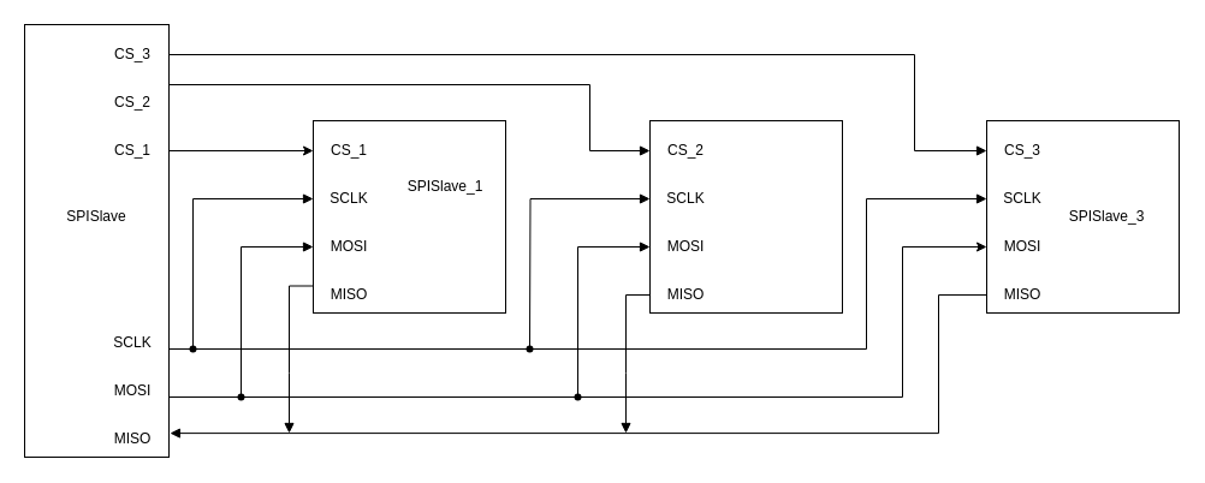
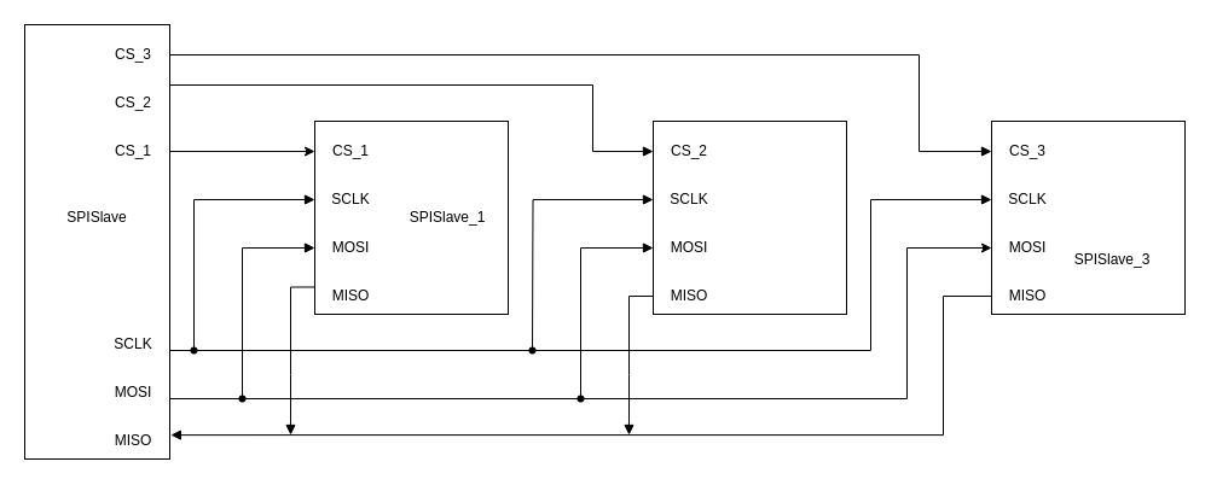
  <mxCell id="0" />
  <mxCell id="1" parent="0" />
  <mxCell id="2" value="" style="rounded=0;whiteSpace=wrap;html=1;" vertex="1" parent="1"><mxGeometry x="20" y="20" width="120" height="360" as="geometry" /></mxCell>
  <mxCell id="3" value="MISO" style="text;html=1;strokeColor=none;fillColor=none;align=center;verticalAlign=middle;whiteSpace=wrap;rounded=0;" vertex="1" parent="1"><mxGeometry x="80" y="350" width="60" height="30" as="geometry" /></mxCell>
  <mxCell id="4" style="edgeStyle=orthogonalEdgeStyle;rounded=0;orthogonalLoop=1;jettySize=auto;html=1;exitX=1;exitY=0.5;exitDx=0;exitDy=0;entryX=0;entryY=0.5;entryDx=0;entryDy=0;" edge="1" parent="1" source="5" target="30"><mxGeometry relative="1" as="geometry"><Array as="points"><mxPoint x="140" y="330" /><mxPoint x="750" y="330" /><mxPoint x="750" y="205" /></Array></mxGeometry></mxCell>
  <mxCell id="5" value="MOSI" style="text;html=1;strokeColor=none;fillColor=none;align=center;verticalAlign=middle;whiteSpace=wrap;rounded=0;" vertex="1" parent="1"><mxGeometry x="80" y="310" width="60" height="30" as="geometry" /></mxCell>
  <mxCell id="6" style="edgeStyle=orthogonalEdgeStyle;rounded=0;orthogonalLoop=1;jettySize=auto;html=1;exitDx=0;exitDy=0;entryX=0;entryY=0.5;entryDx=0;entryDy=0;endArrow=block;endFill=1;exitX=1;exitY=0.75;" edge="1" parent="1" source="7" target="31"><mxGeometry relative="1" as="geometry"><Array as="points"><mxPoint x="140" y="290" /><mxPoint x="720" y="290" /><mxPoint x="720" y="165" /></Array></mxGeometry></mxCell>
  <mxCell id="7" value="SCLK" style="text;html=1;strokeColor=none;fillColor=none;align=center;verticalAlign=middle;whiteSpace=wrap;rounded=0;" vertex="1" parent="1"><mxGeometry x="80" y="270" width="60" height="30" as="geometry" /></mxCell>
  <mxCell id="8" style="edgeStyle=orthogonalEdgeStyle;rounded=0;orthogonalLoop=1;jettySize=auto;html=1;exitX=1;exitY=0.5;exitDx=0;exitDy=0;entryX=0;entryY=0.5;entryDx=0;entryDy=0;" edge="1" parent="1" source="9" target="17"><mxGeometry relative="1" as="geometry" /></mxCell>
  <mxCell id="9" value="CS_1" style="text;html=1;strokeColor=none;fillColor=none;align=center;verticalAlign=middle;whiteSpace=wrap;rounded=0;" vertex="1" parent="1"><mxGeometry x="80" y="110" width="60" height="30" as="geometry" /></mxCell>
  <mxCell id="10" value="SPISlave" style="text;html=1;strokeColor=none;fillColor=none;align=center;verticalAlign=middle;whiteSpace=wrap;rounded=0;" vertex="1" parent="1"><mxGeometry x="50" y="165" width="60" height="30" as="geometry" /></mxCell>
  <mxCell id="11" value="" style="rounded=0;whiteSpace=wrap;html=1;" vertex="1" parent="1"><mxGeometry x="260" y="100" width="160" height="160" as="geometry" /></mxCell>
  <mxCell id="12" style="edgeStyle=orthogonalEdgeStyle;rounded=0;orthogonalLoop=1;jettySize=auto;html=1;exitX=0;exitY=0.25;exitDx=0;exitDy=0;endArrow=block;endFill=1;" edge="1" parent="1" source="13"><mxGeometry relative="1" as="geometry"><mxPoint x="240" y="360" as="targetPoint" /></mxGeometry></mxCell>
  <mxCell id="13" value="MISO" style="text;html=1;strokeColor=none;fillColor=none;align=center;verticalAlign=middle;whiteSpace=wrap;rounded=0;" vertex="1" parent="1"><mxGeometry x="260" y="230" width="60" height="30" as="geometry" /></mxCell>
  <mxCell id="14" value="MOSI" style="text;html=1;strokeColor=none;fillColor=none;align=center;verticalAlign=middle;whiteSpace=wrap;rounded=0;" vertex="1" parent="1"><mxGeometry x="260" y="190" width="60" height="30" as="geometry" /></mxCell>
  <mxCell id="15" style="edgeStyle=orthogonalEdgeStyle;rounded=0;orthogonalLoop=1;jettySize=auto;html=1;exitDx=0;exitDy=0;endArrow=none;endFill=0;startArrow=block;startFill=1;" edge="1" parent="1" source="39"><mxGeometry relative="1" as="geometry"><mxPoint x="160" y="290" as="targetPoint" /></mxGeometry></mxCell>
  <mxCell id="16" value="SCLK" style="text;html=1;strokeColor=none;fillColor=none;align=center;verticalAlign=middle;whiteSpace=wrap;rounded=0;" vertex="1" parent="1"><mxGeometry x="260" y="150" width="60" height="30" as="geometry" /></mxCell>
  <mxCell id="17" value="CS_1" style="text;html=1;strokeColor=none;fillColor=none;align=center;verticalAlign=middle;whiteSpace=wrap;rounded=0;" vertex="1" parent="1"><mxGeometry x="260" y="110" width="60" height="30" as="geometry" /></mxCell>
- <mxCell id="18" value="SPISlave_1" style="text;html=1;strokeColor=none;fillColor=none;align=center;verticalAlign=middle;whiteSpace=wrap;rounded=0;" vertex="1" parent="1"><mxGeometry x="340" y="140" width="60" height="30" as="geometry" /></mxCell>
+ <mxCell id="18" value="SPISlave_1" style="text;html=1;strokeColor=none;fillColor=none;align=center;verticalAlign=middle;whiteSpace=wrap;rounded=0;" vertex="1" parent="1"><mxGeometry x="340" y="165" width="60" height="30" as="geometry" /></mxCell>
  <mxCell id="19" value="" style="rounded=0;whiteSpace=wrap;html=1;" vertex="1" parent="1"><mxGeometry x="540" y="100" width="160" height="160" as="geometry" /></mxCell>
  <mxCell id="20" style="edgeStyle=orthogonalEdgeStyle;rounded=0;orthogonalLoop=1;jettySize=auto;html=1;exitX=0;exitY=0.5;exitDx=0;exitDy=0;endArrow=block;endFill=1;" edge="1" parent="1" source="21"><mxGeometry relative="1" as="geometry"><mxPoint x="520" y="360" as="targetPoint" /></mxGeometry></mxCell>
  <mxCell id="21" value="MISO" style="text;html=1;strokeColor=none;fillColor=none;align=center;verticalAlign=middle;whiteSpace=wrap;rounded=0;" vertex="1" parent="1"><mxGeometry x="540" y="230" width="60" height="30" as="geometry" /></mxCell>
  <mxCell id="22" style="edgeStyle=orthogonalEdgeStyle;rounded=0;orthogonalLoop=1;jettySize=auto;html=1;exitX=0;exitY=0.5;exitDx=0;exitDy=0;startArrow=block;startFill=1;endArrow=none;endFill=0;entryX=0.892;entryY=0.517;entryDx=0;entryDy=0;entryPerimeter=0;" edge="1" parent="1" source="23" target="42"><mxGeometry relative="1" as="geometry"><mxPoint x="470" y="330" as="targetPoint" /><Array as="points"><mxPoint x="480" y="205" /><mxPoint x="480" y="330" /></Array></mxGeometry></mxCell>
  <mxCell id="23" value="MOSI" style="text;html=1;strokeColor=none;fillColor=none;align=center;verticalAlign=middle;whiteSpace=wrap;rounded=0;" vertex="1" parent="1"><mxGeometry x="540" y="190" width="60" height="30" as="geometry" /></mxCell>
  <mxCell id="24" style="edgeStyle=orthogonalEdgeStyle;rounded=0;orthogonalLoop=1;jettySize=auto;html=1;exitX=0;exitY=0.5;exitDx=0;exitDy=0;startArrow=block;startFill=1;endArrow=none;endFill=0;" edge="1" parent="1" source="25"><mxGeometry relative="1" as="geometry"><mxPoint x="440" y="290" as="targetPoint" /></mxGeometry></mxCell>
  <mxCell id="25" value="SCLK" style="text;html=1;strokeColor=none;fillColor=none;align=center;verticalAlign=middle;whiteSpace=wrap;rounded=0;" vertex="1" parent="1"><mxGeometry x="540" y="150" width="60" height="30" as="geometry" /></mxCell>
  <mxCell id="26" value="CS_2" style="text;html=1;strokeColor=none;fillColor=none;align=center;verticalAlign=middle;whiteSpace=wrap;rounded=0;" vertex="1" parent="1"><mxGeometry x="540" y="110" width="60" height="30" as="geometry" /></mxCell>
  <mxCell id="27" value="" style="rounded=0;whiteSpace=wrap;html=1;" vertex="1" parent="1"><mxGeometry x="820" y="100" width="160" height="160" as="geometry" /></mxCell>
  <mxCell id="28" style="edgeStyle=orthogonalEdgeStyle;rounded=0;orthogonalLoop=1;jettySize=auto;html=1;exitX=0;exitY=0.5;exitDx=0;exitDy=0;entryX=1.015;entryY=0.337;entryDx=0;entryDy=0;entryPerimeter=0;endArrow=block;endFill=1;" edge="1" parent="1" source="29" target="3"><mxGeometry relative="1" as="geometry"><Array as="points"><mxPoint x="780" y="245" /><mxPoint x="780" y="360" /></Array></mxGeometry></mxCell>
  <mxCell id="29" value="MISO" style="text;html=1;strokeColor=none;fillColor=none;align=center;verticalAlign=middle;whiteSpace=wrap;rounded=0;" vertex="1" parent="1"><mxGeometry x="820" y="230" width="60" height="30" as="geometry" /></mxCell>
  <mxCell id="30" value="MOSI" style="text;html=1;strokeColor=none;fillColor=none;align=center;verticalAlign=middle;whiteSpace=wrap;rounded=0;" vertex="1" parent="1"><mxGeometry x="820" y="190" width="60" height="30" as="geometry" /></mxCell>
  <mxCell id="31" value="SCLK" style="text;html=1;strokeColor=none;fillColor=none;align=center;verticalAlign=middle;whiteSpace=wrap;rounded=0;" vertex="1" parent="1"><mxGeometry x="820" y="150" width="60" height="30" as="geometry" /></mxCell>
  <mxCell id="32" value="CS_3" style="text;html=1;strokeColor=none;fillColor=none;align=center;verticalAlign=middle;whiteSpace=wrap;rounded=0;" vertex="1" parent="1"><mxGeometry x="820" y="110" width="60" height="30" as="geometry" /></mxCell>
- <mxCell id="33" value="SPISlave_3" style="text;html=1;strokeColor=none;fillColor=none;align=center;verticalAlign=middle;whiteSpace=wrap;rounded=0;" vertex="1" parent="1"><mxGeometry x="890" y="165" width="60" height="30" as="geometry" /></mxCell>
+ <mxCell id="33" value="SPISlave_3" style="text;html=1;strokeColor=none;fillColor=none;align=center;verticalAlign=middle;whiteSpace=wrap;rounded=0;" vertex="1" parent="1"><mxGeometry x="890" y="200" width="60" height="30" as="geometry" /></mxCell>
  <mxCell id="34" style="edgeStyle=orthogonalEdgeStyle;rounded=0;orthogonalLoop=1;jettySize=auto;html=1;exitX=1;exitY=0.5;exitDx=0;exitDy=0;entryX=0;entryY=0.5;entryDx=0;entryDy=0;endArrow=block;endFill=1;" edge="1" parent="1" source="35" target="26"><mxGeometry relative="1" as="geometry"><Array as="points"><mxPoint x="140" y="70" /><mxPoint x="490" y="70" /><mxPoint x="490" y="125" /></Array></mxGeometry></mxCell>
  <mxCell id="35" value="CS_2" style="text;html=1;strokeColor=none;fillColor=none;align=center;verticalAlign=middle;whiteSpace=wrap;rounded=0;" vertex="1" parent="1"><mxGeometry x="80" y="70" width="60" height="30" as="geometry" /></mxCell>
  <mxCell id="36" style="edgeStyle=orthogonalEdgeStyle;rounded=0;orthogonalLoop=1;jettySize=auto;html=1;exitX=1;exitY=0.5;exitDx=0;exitDy=0;entryX=0;entryY=0.5;entryDx=0;entryDy=0;endArrow=block;endFill=1;" edge="1" parent="1" source="37" target="32"><mxGeometry relative="1" as="geometry"><Array as="points"><mxPoint x="760" y="45" /><mxPoint x="760" y="125" /></Array></mxGeometry></mxCell>
  <mxCell id="37" value="CS_3" style="text;html=1;strokeColor=none;fillColor=none;align=center;verticalAlign=middle;whiteSpace=wrap;rounded=0;" vertex="1" parent="1"><mxGeometry x="80" y="30" width="60" height="30" as="geometry" /></mxCell>
  <mxCell id="38" value="" style="edgeStyle=orthogonalEdgeStyle;rounded=0;orthogonalLoop=1;jettySize=auto;html=1;exitX=0;exitY=0.5;exitDx=0;exitDy=0;endArrow=none;endFill=0;startArrow=block;startFill=1;" edge="1" parent="1" source="16" target="39"><mxGeometry relative="1" as="geometry"><mxPoint x="160" y="290" as="targetPoint" /><mxPoint x="260" y="165" as="sourcePoint" /></mxGeometry></mxCell>
  <mxCell id="39" value="" style="shape=waypoint;sketch=0;fillStyle=solid;size=6;pointerEvents=1;points=[];fillColor=none;resizable=0;rotatable=0;perimeter=centerPerimeter;snapToPoint=1;" vertex="1" parent="1"><mxGeometry x="150" y="280" width="20" height="20" as="geometry" /></mxCell>
  <mxCell id="40" value="" style="shape=waypoint;sketch=0;fillStyle=solid;size=6;pointerEvents=1;points=[];fillColor=none;resizable=0;rotatable=0;perimeter=centerPerimeter;snapToPoint=1;" vertex="1" parent="1"><mxGeometry x="430" y="280" width="20" height="20" as="geometry" /></mxCell>
  <mxCell id="41" value="" style="edgeStyle=orthogonalEdgeStyle;rounded=0;orthogonalLoop=1;jettySize=auto;html=1;exitX=0;exitY=0.5;exitDx=0;exitDy=0;startArrow=block;startFill=1;endArrow=none;endFill=0;entryX=0.892;entryY=0.558;entryDx=0;entryDy=0;entryPerimeter=0;" edge="1" parent="1" source="14" target="43"><mxGeometry relative="1" as="geometry"><mxPoint x="200" y="330" as="targetPoint" /><mxPoint x="260" y="205" as="sourcePoint" /><Array as="points"><mxPoint x="200" y="205" /><mxPoint x="200" y="330" /></Array></mxGeometry></mxCell>
  <mxCell id="42" value="" style="shape=waypoint;sketch=0;fillStyle=solid;size=6;pointerEvents=1;points=[];fillColor=none;resizable=0;rotatable=0;perimeter=centerPerimeter;snapToPoint=1;" vertex="1" parent="1"><mxGeometry x="470" y="320" width="20" height="20" as="geometry" /></mxCell>
  <mxCell id="43" value="" style="shape=waypoint;sketch=0;fillStyle=solid;size=6;pointerEvents=1;points=[];fillColor=none;resizable=0;rotatable=0;perimeter=centerPerimeter;snapToPoint=1;" vertex="1" parent="1"><mxGeometry x="190" y="320" width="20" height="20" as="geometry" /></mxCell>
